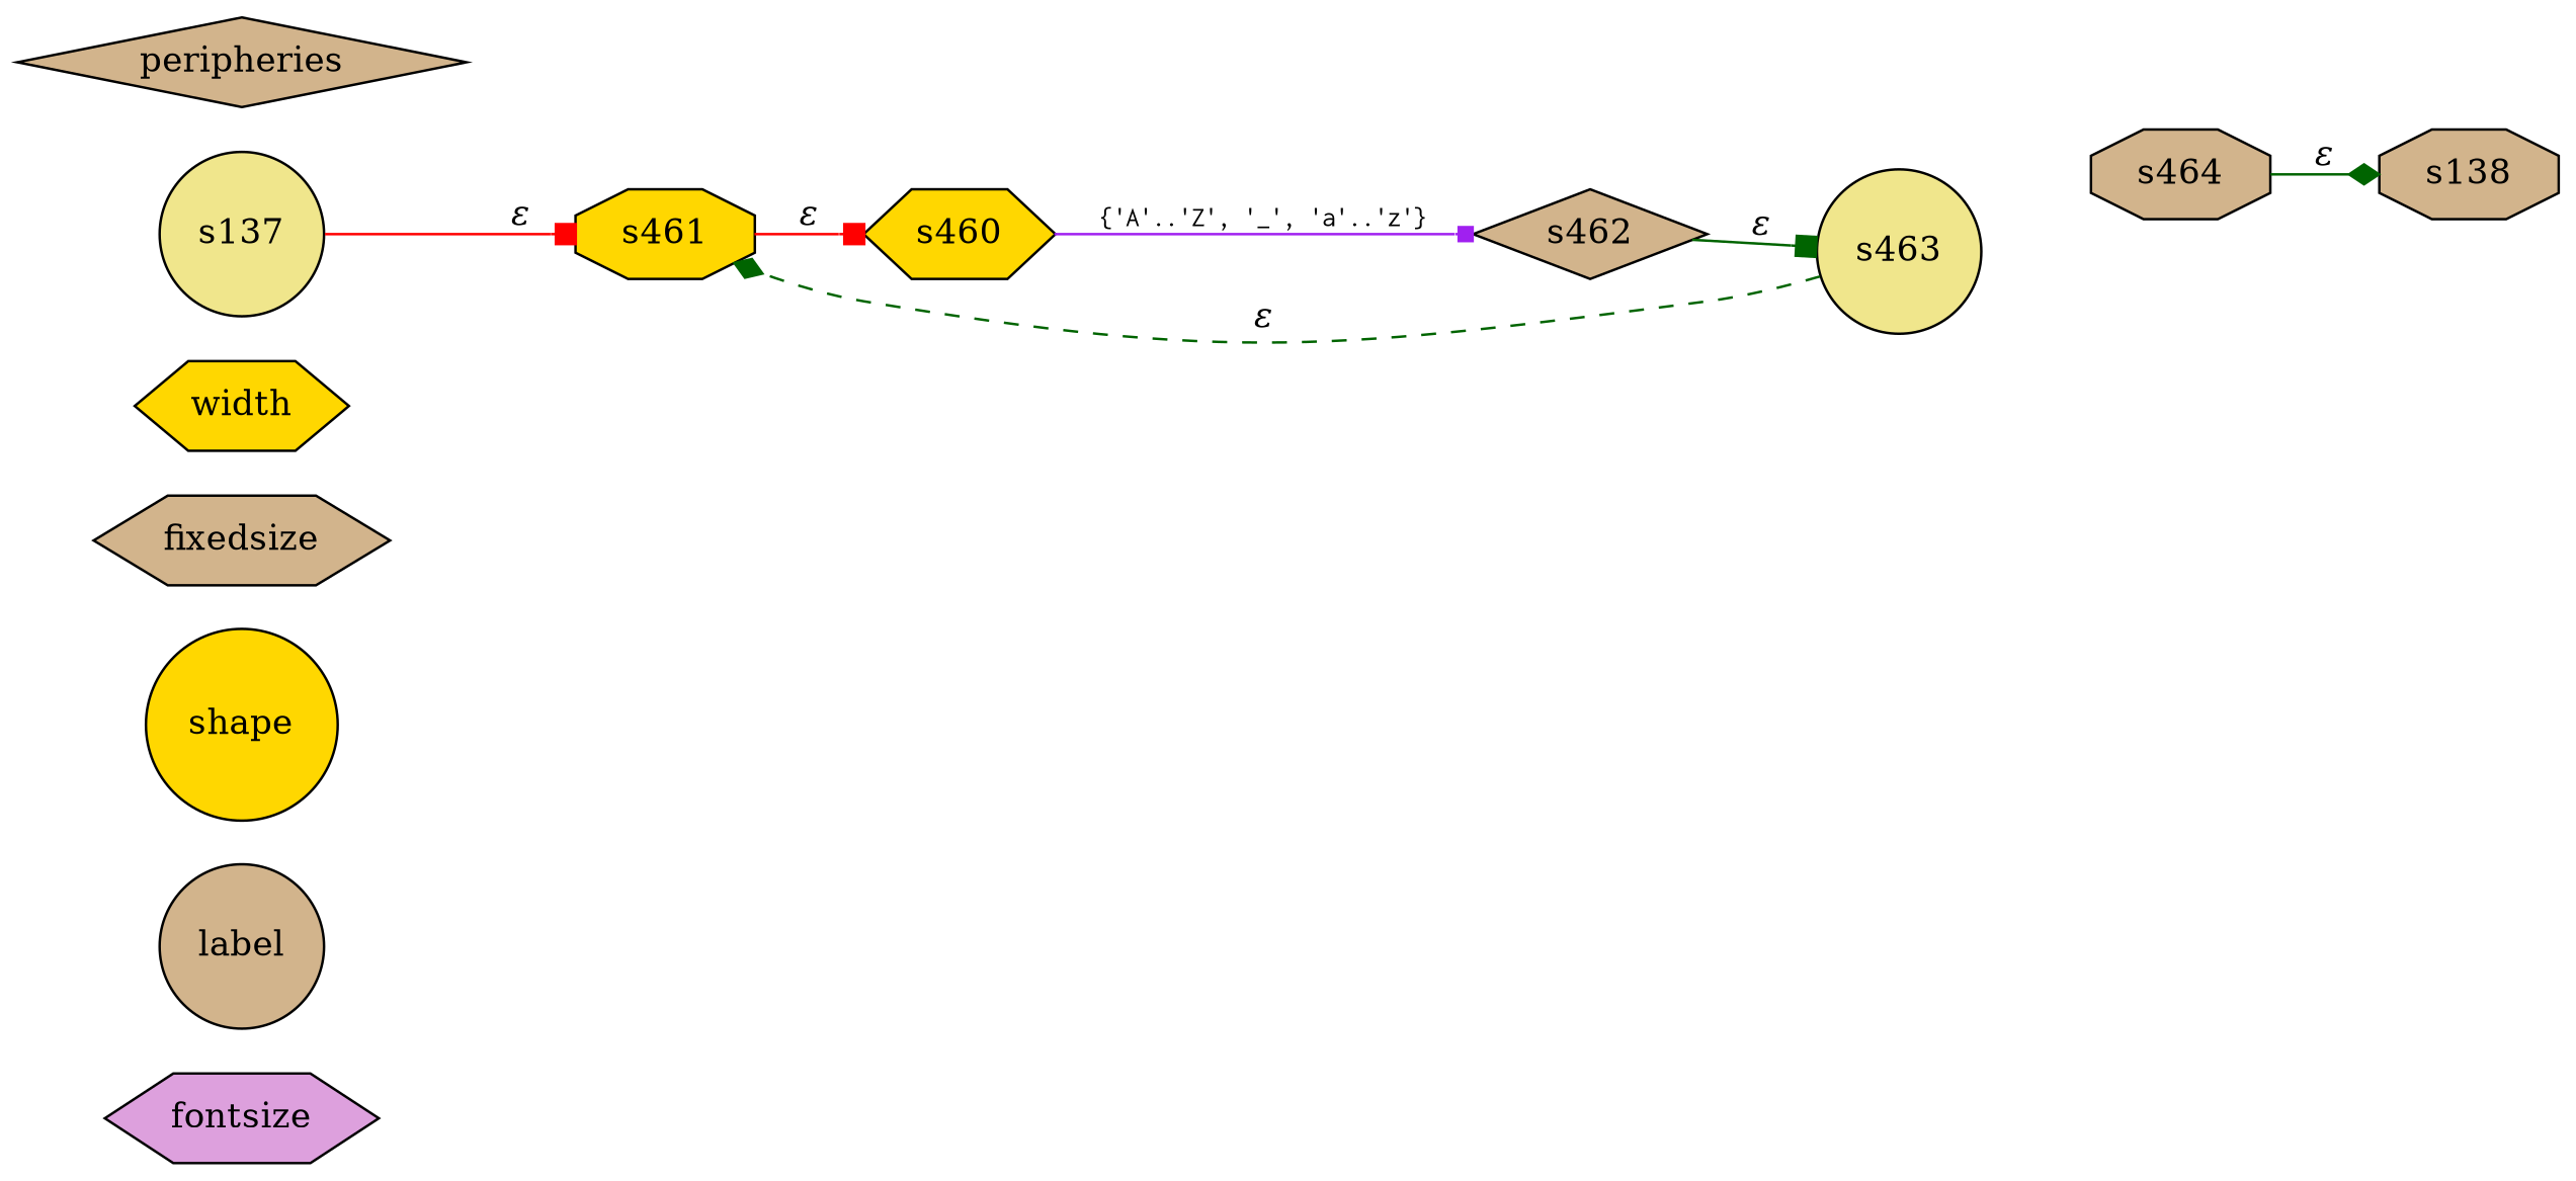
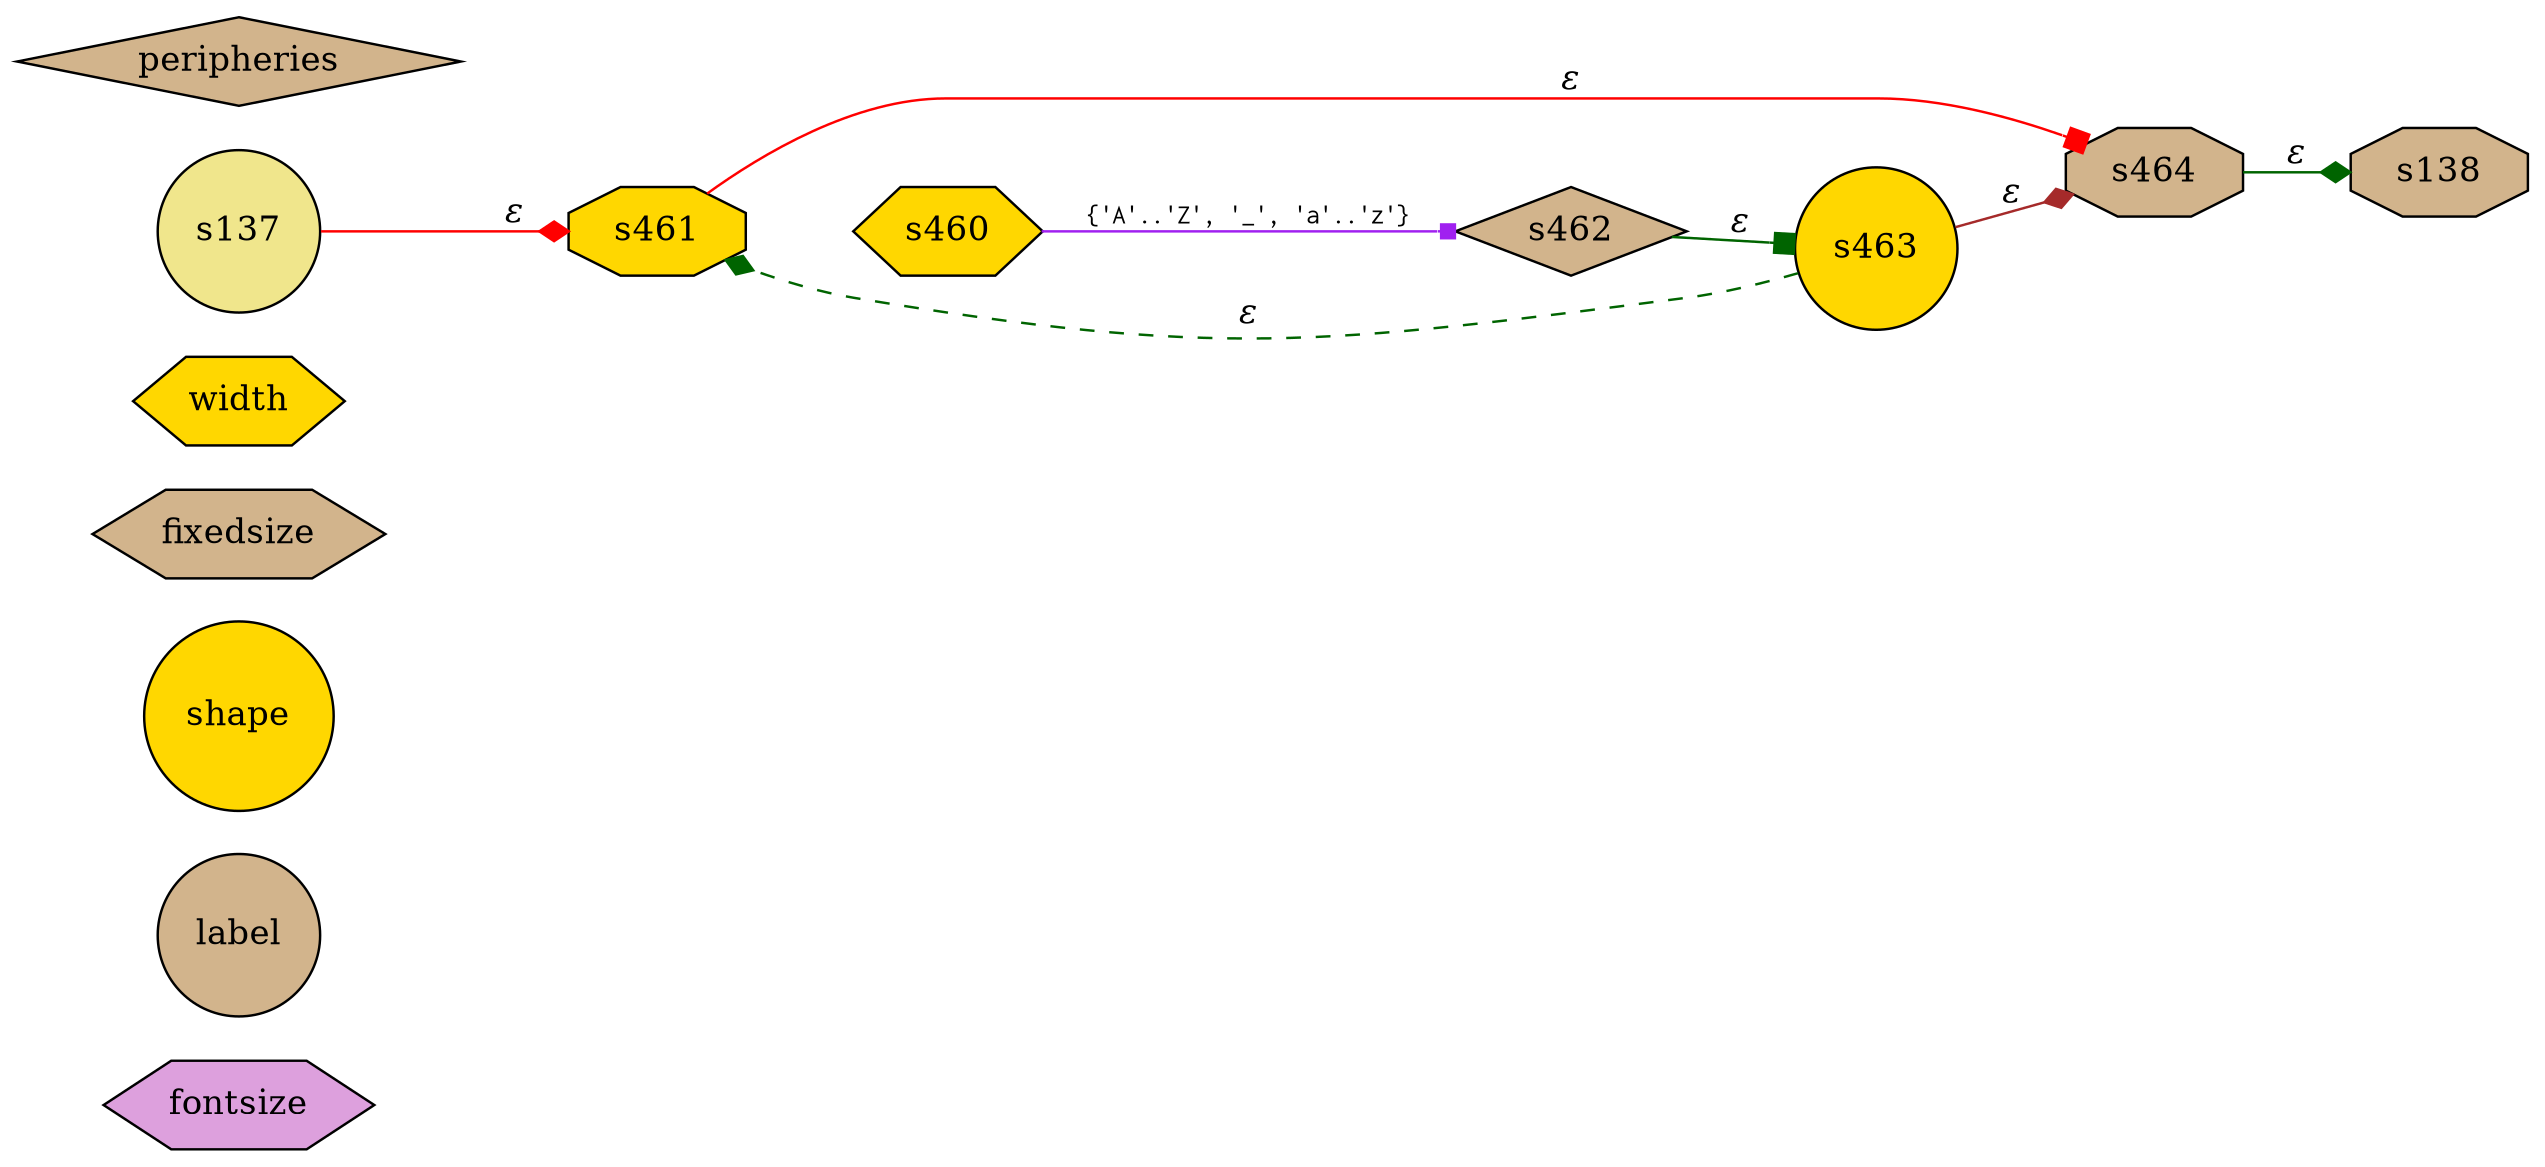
  digraph {
    rankdir=LR
    node [fillcolor=tan shape=hexagon style=filled]
    edge [arrowhead=box color=darkgreen fontname="Times-Italic"]
    fontsize [fillcolor=plum]
    label [shape=circle]
    shape [fillcolor=gold shape=circle]
    fixedsize
    width [fillcolor=gold]
    s464 [shape=octagon]
    s138 [shape=octagon]
    peripheries [shape=diamond]
    s137 [fillcolor=khaki shape=circle]
    s461 [fillcolor=gold shape=octagon]
    s460 [fillcolor=gold]
    s462 [shape=diamond]
-   s463 [fillcolor=khaki shape=circle]
+   s463 [fillcolor=gold shape=circle]
    s464 -> s138 [arrowhead=diamond label="&epsilon;"]
-   s137 -> s461 [color=red label="&epsilon;"]
-   s461 -> s460 [color=red label="&epsilon;"]
+   s137 -> s461 [arrowhead=diamond color=red label="&epsilon;"]
+   s461 -> s464 [color=red label="&epsilon;"]
    s460 -> s462 [arrowsize=.7 color=purple fontname=Courier fontsize=11 label="{'A'..'Z', '_', 'a'..'z'}"]
    s462 -> s463 [label="&epsilon;"]
+   s463 -> s464 [arrowhead=diamond color=brown label="&epsilon;" tailport=p1]
    s463 -> s461 [arrowhead=diamond label="&epsilon;" style=dashed tailport=p0]
  }
